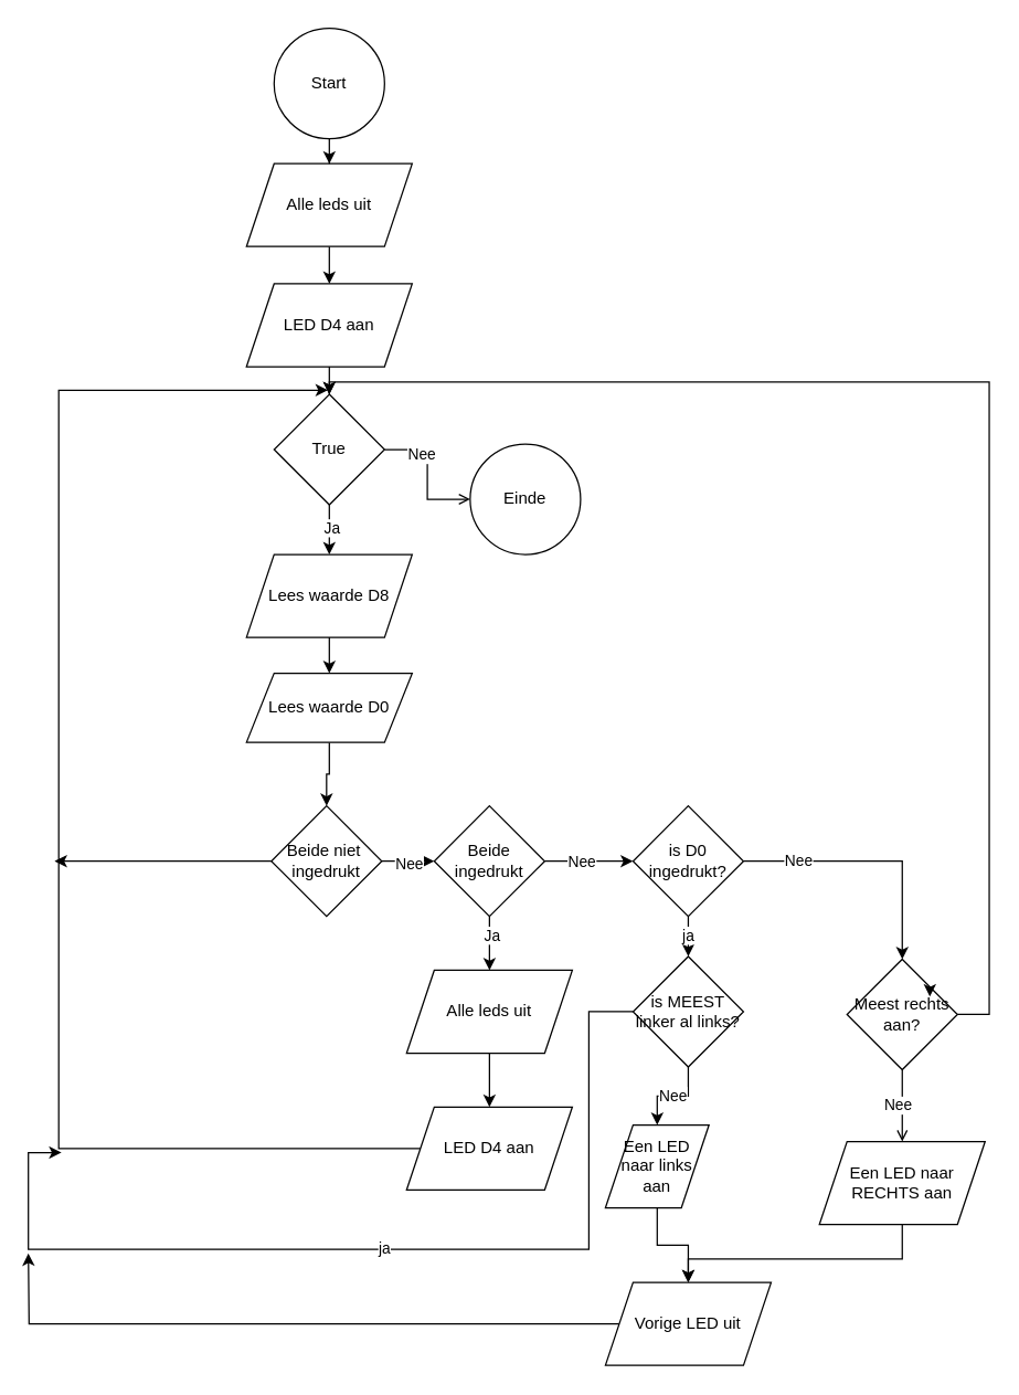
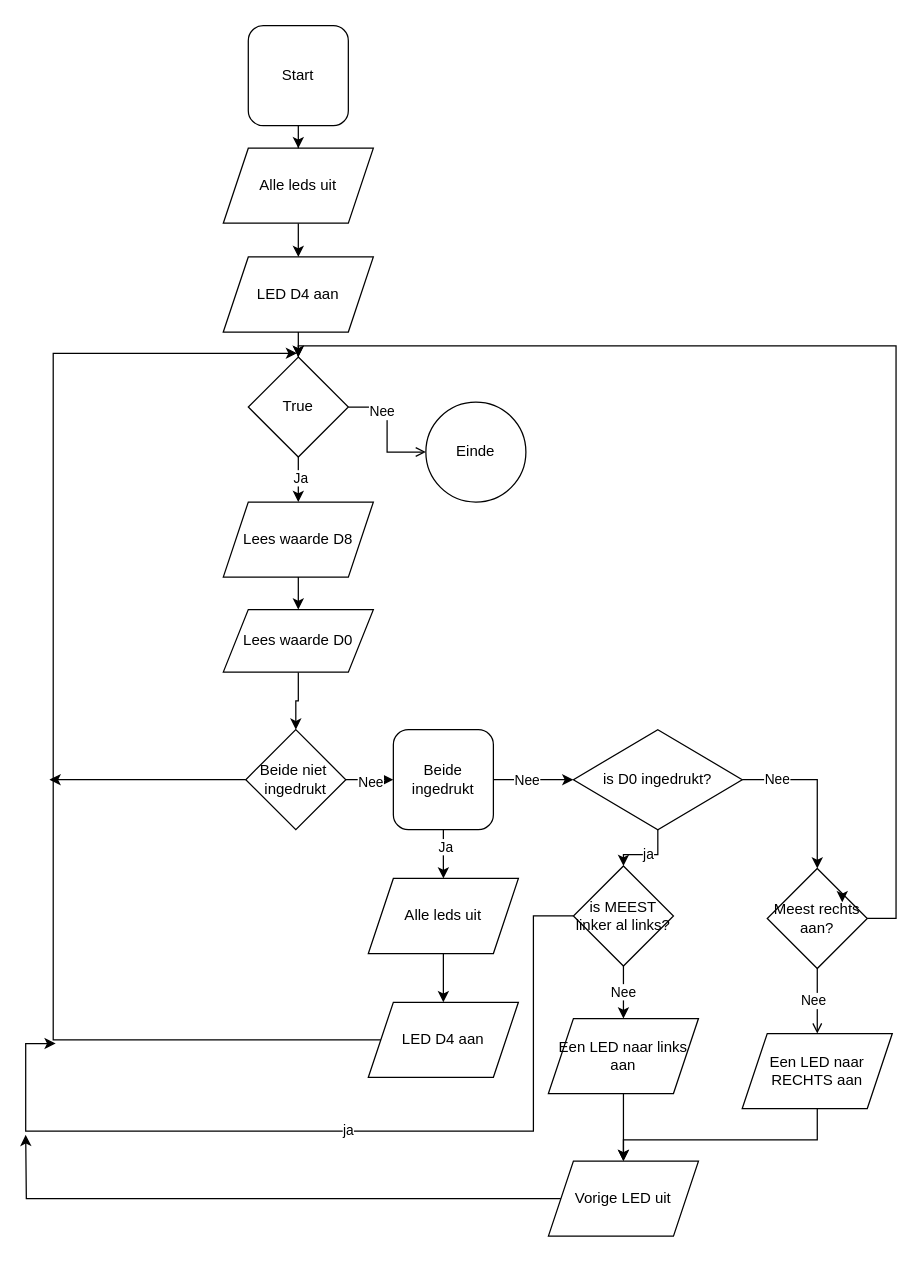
  <mxCell id="0" />
  <mxCell id="1" parent="0" />
  <mxCell id="2" value="" style="edgeStyle=orthogonalEdgeStyle;rounded=0;orthogonalLoop=1;jettySize=auto;html=1;" edge="1" parent="1" source="3" target="40"><mxGeometry relative="1" as="geometry" /></mxCell>
- <mxCell id="3" value="Start" style="ellipse;whiteSpace=wrap;html=1;aspect=fixed;" vertex="1" parent="1"><mxGeometry x="198" y="20" width="80" height="80" as="geometry" /></mxCell>
+ <mxCell id="3" value="Start" style="whiteSpace=wrap;html=1;aspect=fixed;rounded=1;" vertex="1" parent="1"><mxGeometry x="198" y="20" width="80" height="80" as="geometry" /></mxCell>
  <mxCell id="4" value="" style="edgeStyle=orthogonalEdgeStyle;rounded=0;orthogonalLoop=1;jettySize=auto;html=1;" edge="1" parent="1" source="5" target="7"><mxGeometry relative="1" as="geometry" /></mxCell>
  <mxCell id="5" value="Lees waarde D8" style="shape=parallelogram;perimeter=parallelogramPerimeter;whiteSpace=wrap;html=1;fixedSize=1;" vertex="1" parent="1"><mxGeometry x="178" y="401" width="120" height="60" as="geometry" /></mxCell>
  <mxCell id="6" value="" style="edgeStyle=orthogonalEdgeStyle;rounded=0;orthogonalLoop=1;jettySize=auto;html=1;" edge="1" parent="1" source="7" target="11"><mxGeometry relative="1" as="geometry" /></mxCell>
  <mxCell id="7" value="Lees waarde D0" style="shape=parallelogram;perimeter=parallelogramPerimeter;whiteSpace=wrap;html=1;fixedSize=1;" vertex="1" parent="1"><mxGeometry x="178" y="487" width="120" height="50" as="geometry" /></mxCell>
  <mxCell id="8" value="" style="edgeStyle=orthogonalEdgeStyle;rounded=0;orthogonalLoop=1;jettySize=auto;html=1;" edge="1" parent="1" source="11" target="16"><mxGeometry relative="1" as="geometry" /></mxCell>
  <mxCell id="9" value="Nee" style="edgeLabel;html=1;align=center;verticalAlign=middle;resizable=0;points=[];" vertex="1" connectable="0" parent="8"><mxGeometry x="0.095" y="-1" relative="1" as="geometry"><mxPoint as="offset" /></mxGeometry></mxCell>
  <mxCell id="10" style="edgeStyle=orthogonalEdgeStyle;rounded=0;orthogonalLoop=1;jettySize=auto;html=1;" edge="1" parent="1" source="11"><mxGeometry relative="1" as="geometry"><mxPoint x="39" y="623" as="targetPoint" /></mxGeometry></mxCell>
  <mxCell id="11" value="Beide niet&amp;nbsp;&lt;br&gt;ingedrukt" style="rhombus;whiteSpace=wrap;html=1;" vertex="1" parent="1"><mxGeometry x="196" y="583" width="80" height="80" as="geometry" /></mxCell>
  <mxCell id="12" value="" style="edgeStyle=orthogonalEdgeStyle;rounded=0;orthogonalLoop=1;jettySize=auto;html=1;" edge="1" parent="1" source="16" target="18"><mxGeometry relative="1" as="geometry" /></mxCell>
  <mxCell id="13" value="Ja" style="edgeLabel;html=1;align=center;verticalAlign=middle;resizable=0;points=[];" vertex="1" connectable="0" parent="12"><mxGeometry x="-0.366" y="1" relative="1" as="geometry"><mxPoint as="offset" /></mxGeometry></mxCell>
  <mxCell id="14" value="" style="edgeStyle=orthogonalEdgeStyle;rounded=0;orthogonalLoop=1;jettySize=auto;html=1;" edge="1" parent="1" source="16" target="24"><mxGeometry relative="1" as="geometry" /></mxCell>
  <mxCell id="15" value="Nee" style="edgeLabel;html=1;align=center;verticalAlign=middle;resizable=0;points=[];" vertex="1" connectable="0" parent="14"><mxGeometry x="-0.179" relative="1" as="geometry"><mxPoint as="offset" /></mxGeometry></mxCell>
- <mxCell id="16" value="Beide ingedrukt" style="rhombus;whiteSpace=wrap;html=1;" vertex="1" parent="1"><mxGeometry x="314" y="583" width="80" height="80" as="geometry" /></mxCell>
+ <mxCell id="16" value="Beide ingedrukt" style="whiteSpace=wrap;html=1;rounded=1;" vertex="1" parent="1"><mxGeometry x="314" y="583" width="80" height="80" as="geometry" /></mxCell>
  <mxCell id="17" value="" style="edgeStyle=orthogonalEdgeStyle;rounded=0;orthogonalLoop=1;jettySize=auto;html=1;" edge="1" parent="1" source="18" target="20"><mxGeometry relative="1" as="geometry" /></mxCell>
  <mxCell id="18" value="Alle leds uit" style="shape=parallelogram;perimeter=parallelogramPerimeter;whiteSpace=wrap;html=1;fixedSize=1;" vertex="1" parent="1"><mxGeometry x="294" y="702" width="120" height="60" as="geometry" /></mxCell>
  <mxCell id="19" style="edgeStyle=orthogonalEdgeStyle;rounded=0;orthogonalLoop=1;jettySize=auto;html=1;" edge="1" parent="1" source="20"><mxGeometry relative="1" as="geometry"><mxPoint x="237" y="282" as="targetPoint" /><Array as="points"><mxPoint x="42" y="831" /><mxPoint x="42" y="282" /></Array></mxGeometry></mxCell>
  <mxCell id="20" value="LED D4 aan" style="shape=parallelogram;perimeter=parallelogramPerimeter;whiteSpace=wrap;html=1;fixedSize=1;" vertex="1" parent="1"><mxGeometry x="294" y="801" width="120" height="60" as="geometry" /></mxCell>
  <mxCell id="21" value="ja" style="edgeStyle=orthogonalEdgeStyle;rounded=0;orthogonalLoop=1;jettySize=auto;html=1;" edge="1" parent="1" source="24" target="33"><mxGeometry relative="1" as="geometry" /></mxCell>
  <mxCell id="22" style="edgeStyle=orthogonalEdgeStyle;rounded=0;orthogonalLoop=1;jettySize=auto;html=1;" edge="1" parent="1" source="24" target="37"><mxGeometry relative="1" as="geometry" /></mxCell>
  <mxCell id="23" value="Nee" style="edgeLabel;html=1;align=center;verticalAlign=middle;resizable=0;points=[];" vertex="1" connectable="0" parent="22"><mxGeometry x="-0.581" y="1" relative="1" as="geometry"><mxPoint as="offset" /></mxGeometry></mxCell>
- <mxCell id="24" value="is D0 ingedrukt?" style="rhombus;whiteSpace=wrap;html=1;" vertex="1" parent="1"><mxGeometry x="458" y="583" width="80" height="80" as="geometry" /></mxCell>
+ <mxCell id="24" value="is D0 ingedrukt?" style="rhombus;whiteSpace=wrap;html=1;" vertex="1" parent="1"><mxGeometry x="458" y="583" width="135" height="80" as="geometry" /></mxCell>
  <mxCell id="25" value="" style="edgeStyle=orthogonalEdgeStyle;rounded=0;orthogonalLoop=1;jettySize=auto;html=1;" edge="1" parent="1" source="26" target="28"><mxGeometry relative="1" as="geometry" /></mxCell>
- <mxCell id="26" value="Een LED naar links aan" style="shape=parallelogram;perimeter=parallelogramPerimeter;whiteSpace=wrap;html=1;fixedSize=1;" vertex="1" parent="1"><mxGeometry x="438" y="814" width="75" height="60" as="geometry" /></mxCell>
+ <mxCell id="26" value="Een LED naar links aan" style="shape=parallelogram;perimeter=parallelogramPerimeter;whiteSpace=wrap;html=1;fixedSize=1;" vertex="1" parent="1"><mxGeometry x="438" y="814" width="120" height="60" as="geometry" /></mxCell>
  <mxCell id="27" style="edgeStyle=orthogonalEdgeStyle;rounded=0;orthogonalLoop=1;jettySize=auto;html=1;" edge="1" parent="1" source="28"><mxGeometry relative="1" as="geometry"><mxPoint x="20" y="907" as="targetPoint" /></mxGeometry></mxCell>
  <mxCell id="28" value="Vorige LED uit" style="shape=parallelogram;perimeter=parallelogramPerimeter;whiteSpace=wrap;html=1;fixedSize=1;" vertex="1" parent="1"><mxGeometry x="438" y="928" width="120" height="60" as="geometry" /></mxCell>
  <mxCell id="29" style="edgeStyle=orthogonalEdgeStyle;rounded=0;orthogonalLoop=1;jettySize=auto;html=1;" edge="1" parent="1" source="30" target="28"><mxGeometry relative="1" as="geometry"><Array as="points"><mxPoint x="653" y="911" /><mxPoint x="498" y="911" /></Array></mxGeometry></mxCell>
  <mxCell id="30" value="Een LED naar &lt;br&gt;RECHTS aan" style="shape=parallelogram;perimeter=parallelogramPerimeter;whiteSpace=wrap;html=1;fixedSize=1;" vertex="1" parent="1"><mxGeometry x="593" y="826" width="120" height="60" as="geometry" /></mxCell>
  <mxCell id="31" value="Nee" style="edgeStyle=orthogonalEdgeStyle;rounded=0;orthogonalLoop=1;jettySize=auto;html=1;" edge="1" parent="1" source="33" target="26"><mxGeometry relative="1" as="geometry" /></mxCell>
  <mxCell id="32" value="ja" style="edgeStyle=orthogonalEdgeStyle;rounded=0;orthogonalLoop=1;jettySize=auto;html=1;" edge="1" parent="1" source="33"><mxGeometry relative="1" as="geometry"><mxPoint x="44" y="834" as="targetPoint" /><Array as="points"><mxPoint x="426" y="732" /><mxPoint x="426" y="904" /><mxPoint x="20" y="904" /></Array></mxGeometry></mxCell>
  <mxCell id="33" value="is MEEST linker al links?" style="rhombus;whiteSpace=wrap;html=1;" vertex="1" parent="1"><mxGeometry x="458" y="692" width="80" height="80" as="geometry" /></mxCell>
  <mxCell id="34" value="" style="edgeStyle=orthogonalEdgeStyle;rounded=0;orthogonalLoop=1;jettySize=auto;html=1;endArrow=open;" edge="1" parent="1" source="37" target="30"><mxGeometry relative="1" as="geometry" /></mxCell>
  <mxCell id="35" value="Nee" style="edgeLabel;html=1;align=center;verticalAlign=middle;resizable=0;points=[];" vertex="1" connectable="0" parent="34"><mxGeometry x="-0.038" y="-4" relative="1" as="geometry"><mxPoint as="offset" /></mxGeometry></mxCell>
  <mxCell id="36" style="edgeStyle=orthogonalEdgeStyle;rounded=0;orthogonalLoop=1;jettySize=auto;html=1;entryX=0.5;entryY=0;entryDx=0;entryDy=0;" edge="1" parent="1" source="37" target="47"><mxGeometry relative="1" as="geometry"><Array as="points"><mxPoint x="716" y="734" /><mxPoint x="716" y="276" /><mxPoint x="238" y="276" /></Array></mxGeometry></mxCell>
  <mxCell id="37" value="Meest rechts aan?" style="rhombus;whiteSpace=wrap;html=1;" vertex="1" parent="1"><mxGeometry x="613" y="694" width="80" height="80" as="geometry" /></mxCell>
  <mxCell id="38" style="edgeStyle=orthogonalEdgeStyle;rounded=0;orthogonalLoop=1;jettySize=auto;html=1;exitX=1;exitY=0;exitDx=0;exitDy=0;entryX=0.75;entryY=0.338;entryDx=0;entryDy=0;entryPerimeter=0;" edge="1" parent="1" source="37" target="37"><mxGeometry relative="1" as="geometry" /></mxCell>
  <mxCell id="39" value="" style="edgeStyle=orthogonalEdgeStyle;rounded=0;orthogonalLoop=1;jettySize=auto;html=1;" edge="1" parent="1" source="40" target="42"><mxGeometry relative="1" as="geometry" /></mxCell>
  <mxCell id="40" value="Alle leds uit" style="shape=parallelogram;perimeter=parallelogramPerimeter;whiteSpace=wrap;html=1;fixedSize=1;" vertex="1" parent="1"><mxGeometry x="178" y="118" width="120" height="60" as="geometry" /></mxCell>
  <mxCell id="41" value="" style="edgeStyle=orthogonalEdgeStyle;rounded=0;orthogonalLoop=1;jettySize=auto;html=1;" edge="1" parent="1" source="42" target="47"><mxGeometry relative="1" as="geometry" /></mxCell>
  <mxCell id="42" value="LED D4 aan" style="shape=parallelogram;perimeter=parallelogramPerimeter;whiteSpace=wrap;html=1;fixedSize=1;" vertex="1" parent="1"><mxGeometry x="178" y="205" width="120" height="60" as="geometry" /></mxCell>
  <mxCell id="43" value="" style="edgeStyle=orthogonalEdgeStyle;rounded=0;orthogonalLoop=1;jettySize=auto;html=1;endArrow=open;" edge="1" parent="1" source="47" target="48"><mxGeometry relative="1" as="geometry" /></mxCell>
  <mxCell id="44" value="Nee" style="edgeLabel;html=1;align=center;verticalAlign=middle;resizable=0;points=[];" vertex="1" connectable="0" parent="43"><mxGeometry x="-0.477" y="-3" relative="1" as="geometry"><mxPoint as="offset" /></mxGeometry></mxCell>
  <mxCell id="45" value="" style="edgeStyle=orthogonalEdgeStyle;rounded=0;orthogonalLoop=1;jettySize=auto;html=1;" edge="1" parent="1" source="47" target="5"><mxGeometry relative="1" as="geometry" /></mxCell>
  <mxCell id="46" value="Ja" style="edgeLabel;html=1;align=center;verticalAlign=middle;resizable=0;points=[];" vertex="1" connectable="0" parent="45"><mxGeometry x="0.091" y="1" relative="1" as="geometry"><mxPoint as="offset" /></mxGeometry></mxCell>
  <mxCell id="47" value="True" style="rhombus;whiteSpace=wrap;html=1;" vertex="1" parent="1"><mxGeometry x="198" y="285" width="80" height="80" as="geometry" /></mxCell>
  <mxCell id="48" value="Einde" style="ellipse;whiteSpace=wrap;html=1;aspect=fixed;" vertex="1" parent="1"><mxGeometry x="340" y="321" width="80" height="80" as="geometry" /></mxCell>
